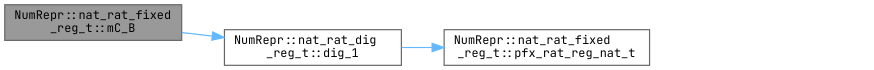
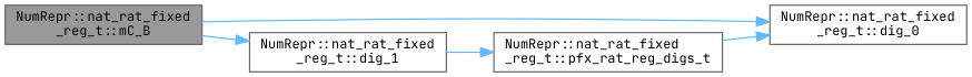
  digraph {
    fontname="JetBrains Mono"
    rankdir=LR
    node [color=grey40 fillcolor=white fontname="JetBrains Mono" fontsize=10 shape=box style=filled]
    edge [color=steelblue1 fontname="JetBrains Mono" fontsize=10 labelfontname=Helvetica labelfontsize=10 style=solid]
    n1 [color=gray40 fillcolor=grey60 fontcolor=black height=0.2 label="NumRepr::nat_rat_fixed\l_reg_t::mC_B" width=0.4]
-   n3 [height=0.2 label="NumRepr::nat_rat_dig\l_reg_t::dig_1" width=0.4]
-   n4 [height=0.2 label="NumRepr::nat_rat_fixed\l_reg_t::pfx_rat_reg_nat_t" width=0.4]
+   n2 [height=0.2 label="NumRepr::nat_rat_fixed\l_reg_t::dig_0" width=0.4]
+   n3 [height=0.2 label="NumRepr::nat_rat_fixed\l_reg_t::dig_1" width=0.4]
+   n4 [height=0.2 label="NumRepr::nat_rat_fixed\l_reg_t::pfx_rat_reg_digs_t" width=0.4]
+   n1 -> n2
    n1 -> n3
    n3 -> n4
+   n4 -> n2
  }
